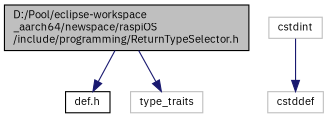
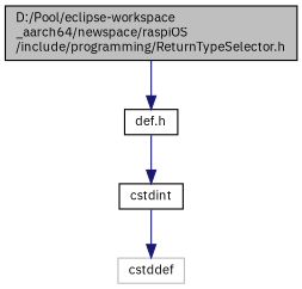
  digraph {
    fontname="IBM Plex Sans"
    node [color=grey75 fillcolor=white fontname="IBM Plex Sans" fontsize=10 shape=record style=filled]
    edge [color=midnightblue fontname="IBM Plex Sans" fontsize=10 labelfontname=Helvetica labelfontsize=10 style=solid]
    n1 [color=black fillcolor=grey75 fontcolor=black height=0.2 label="D:/Pool/eclipse-workspace\l_aarch64/newspace/raspiOS\l/include/programming/ReturnTypeSelector.h" width=0.4]
    n2 [color=black height=0.2 label="def.h" width=0.4]
-   n3 [height=0.2 label=type_traits width=0.4]
-   n4 [height=0.2 label=cstdint width=0.4]
+   n4 [color=black height=0.2 label=cstdint width=0.4]
    n5 [height=0.2 label=cstddef width=0.4]
    n1 -> n2
-   n1 -> n3
+   n2 -> n4
    n4 -> n5
  }
